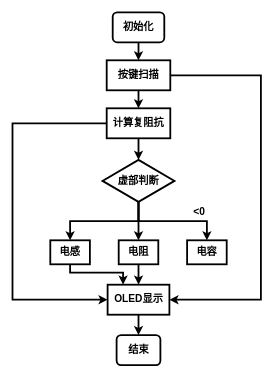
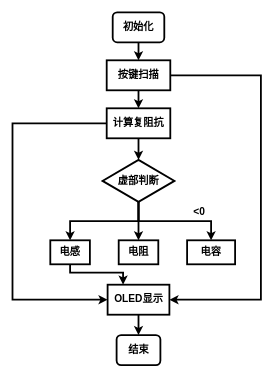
  <mxCell id="0" />
  <mxCell id="1" parent="0" />
  <mxCell id="2" value="&lt;b&gt;&lt;font style=&quot;font-size: 17px&quot;&gt;初始化&lt;/font&gt;&lt;/b&gt;" style="rounded=1;whiteSpace=wrap;html=1;strokeWidth=3;" parent="1" vertex="1"><mxGeometry x="187" y="20" width="86" height="50" as="geometry" /></mxCell>
  <mxCell id="3" style="edgeStyle=orthogonalEdgeStyle;rounded=0;orthogonalLoop=1;jettySize=auto;html=1;exitX=0.5;exitY=1;exitDx=0;exitDy=0;entryX=0.5;entryY=0;entryDx=0;entryDy=0;strokeWidth=3;" parent="1" target="6" edge="1"><mxGeometry relative="1" as="geometry"><mxPoint x="230" y="70" as="sourcePoint" /></mxGeometry></mxCell>
  <mxCell id="4" style="edgeStyle=orthogonalEdgeStyle;rounded=0;orthogonalLoop=1;jettySize=auto;html=1;exitX=0.5;exitY=1;exitDx=0;exitDy=0;entryX=0.5;entryY=0;entryDx=0;entryDy=0;strokeWidth=3;" parent="1" source="6" target="13" edge="1"><mxGeometry relative="1" as="geometry" /></mxCell>
  <mxCell id="5" style="edgeStyle=orthogonalEdgeStyle;rounded=0;orthogonalLoop=1;jettySize=auto;html=1;entryX=1;entryY=0.5;entryDx=0;entryDy=0;strokeWidth=3;" parent="1" source="6" target="20" edge="1"><mxGeometry relative="1" as="geometry"><Array as="points"><mxPoint x="434" y="125" /><mxPoint x="434" y="499" /></Array></mxGeometry></mxCell>
  <mxCell id="6" value="&lt;b&gt;&lt;font style=&quot;font-size: 17px&quot;&gt;按键扫描&lt;/font&gt;&lt;/b&gt;" style="rounded=0;whiteSpace=wrap;html=1;strokeWidth=3;" parent="1" vertex="1"><mxGeometry x="177" y="100" width="106" height="50" as="geometry" /></mxCell>
  <mxCell id="7" style="edgeStyle=orthogonalEdgeStyle;rounded=0;orthogonalLoop=1;jettySize=auto;html=1;exitX=0.5;exitY=1;exitDx=0;exitDy=0;entryX=0.5;entryY=0;entryDx=0;entryDy=0;strokeWidth=3;" parent="1" source="10" target="17" edge="1"><mxGeometry relative="1" as="geometry" /></mxCell>
  <mxCell id="8" style="edgeStyle=orthogonalEdgeStyle;rounded=0;orthogonalLoop=1;jettySize=auto;html=1;exitX=0.5;exitY=1;exitDx=0;exitDy=0;strokeWidth=3;" edge="1" parent="1" source="10" target="15"><mxGeometry relative="1" as="geometry" /></mxCell>
  <mxCell id="9" style="edgeStyle=orthogonalEdgeStyle;rounded=0;orthogonalLoop=1;jettySize=auto;html=1;exitX=0.5;exitY=1;exitDx=0;exitDy=0;entryX=0.5;entryY=0;entryDx=0;entryDy=0;strokeWidth=3;" edge="1" parent="1" source="10" target="18"><mxGeometry relative="1" as="geometry" /></mxCell>
  <mxCell id="10" value="&lt;b&gt;&lt;font style=&quot;font-size: 17px&quot;&gt;虚部判断&lt;/font&gt;&lt;/b&gt;" style="rhombus;whiteSpace=wrap;html=1;strokeWidth=3;" parent="1" vertex="1"><mxGeometry x="170" y="266" width="120" height="70" as="geometry" /></mxCell>
  <mxCell id="11" style="edgeStyle=orthogonalEdgeStyle;rounded=0;orthogonalLoop=1;jettySize=auto;html=1;exitX=0.5;exitY=1;exitDx=0;exitDy=0;entryX=0.5;entryY=0;entryDx=0;entryDy=0;strokeWidth=3;" parent="1" source="13" target="10" edge="1"><mxGeometry relative="1" as="geometry" /></mxCell>
  <mxCell id="12" style="edgeStyle=orthogonalEdgeStyle;rounded=0;orthogonalLoop=1;jettySize=auto;html=1;entryX=0;entryY=0.5;entryDx=0;entryDy=0;strokeWidth=3;" parent="1" source="13" target="20" edge="1"><mxGeometry relative="1" as="geometry"><Array as="points"><mxPoint x="20" y="205" /><mxPoint x="20" y="499" /></Array></mxGeometry></mxCell>
  <mxCell id="13" value="&lt;b&gt;&lt;font style=&quot;font-size: 17px&quot;&gt;计算复阻抗&lt;/font&gt;&lt;/b&gt;" style="rounded=0;whiteSpace=wrap;html=1;strokeWidth=3;" parent="1" vertex="1"><mxGeometry x="177" y="180" width="106" height="50" as="geometry" /></mxCell>
  <mxCell id="14" style="edgeStyle=orthogonalEdgeStyle;rounded=0;orthogonalLoop=1;jettySize=auto;html=1;entryX=0.25;entryY=0;entryDx=0;entryDy=0;strokeWidth=3;" edge="1" parent="1" source="15" target="20"><mxGeometry relative="1" as="geometry"><Array as="points"><mxPoint x="116" y="454" /><mxPoint x="204" y="454" /></Array></mxGeometry></mxCell>
  <mxCell id="15" value="&lt;b&gt;&lt;font style=&quot;font-size: 17px&quot;&gt;电感&lt;/font&gt;&lt;/b&gt;" style="rounded=0;whiteSpace=wrap;html=1;strokeWidth=3;" parent="1" vertex="1"><mxGeometry x="83" y="400" width="66" height="40" as="geometry" /></mxCell>
- <mxCell id="16" style="edgeStyle=orthogonalEdgeStyle;rounded=0;orthogonalLoop=1;jettySize=auto;html=1;exitX=0.5;exitY=1;exitDx=0;exitDy=0;entryX=0.5;entryY=0;entryDx=0;entryDy=0;strokeWidth=3;" edge="1" parent="1" source="17" target="20"><mxGeometry relative="1" as="geometry" /></mxCell>
  <mxCell id="17" value="&lt;b&gt;&lt;font style=&quot;font-size: 17px&quot;&gt;电阻&lt;/font&gt;&lt;/b&gt;" style="rounded=0;whiteSpace=wrap;html=1;strokeWidth=3;" parent="1" vertex="1"><mxGeometry x="197" y="400" width="66" height="40" as="geometry" /></mxCell>
- <mxCell id="18" value="&lt;b&gt;&lt;font style=&quot;font-size: 17px&quot;&gt;电容&lt;/font&gt;&lt;/b&gt;" style="rounded=0;whiteSpace=wrap;html=1;strokeWidth=3;" parent="1" vertex="1"><mxGeometry x="311" y="400" width="66" height="40" as="geometry" /></mxCell>
+ <mxCell id="18" value="&lt;b&gt;&lt;font style=&quot;font-size: 17px&quot;&gt;电容&lt;/font&gt;&lt;/b&gt;" style="rounded=0;whiteSpace=wrap;html=1;strokeWidth=3;" parent="1" vertex="1"><mxGeometry x="311" y="400" width="80" height="40" as="geometry" /></mxCell>
  <mxCell id="19" style="edgeStyle=orthogonalEdgeStyle;rounded=0;orthogonalLoop=1;jettySize=auto;html=1;exitX=0.5;exitY=1;exitDx=0;exitDy=0;entryX=0.5;entryY=0;entryDx=0;entryDy=0;strokeWidth=3;" parent="1" source="20" target="21" edge="1"><mxGeometry relative="1" as="geometry" /></mxCell>
  <mxCell id="20" value="&lt;b&gt;&lt;font style=&quot;font-size: 17px&quot;&gt;OLED显示&lt;/font&gt;&lt;/b&gt;" style="rounded=0;whiteSpace=wrap;html=1;strokeWidth=3;" parent="1" vertex="1"><mxGeometry x="178.5" y="474" width="103" height="50" as="geometry" /></mxCell>
  <mxCell id="21" value="&lt;b&gt;&lt;font style=&quot;font-size: 17px&quot;&gt;结束&lt;/font&gt;&lt;/b&gt;" style="rounded=1;whiteSpace=wrap;html=1;strokeWidth=3;" parent="1" vertex="1"><mxGeometry x="193.5" y="558" width="73" height="50" as="geometry" /></mxCell>
  <mxCell id="22" value="&lt;b&gt;&lt;font style=&quot;font-size: 17px&quot;&gt;&amp;lt;0&lt;/font&gt;&lt;/b&gt;" style="text;html=1;align=center;verticalAlign=middle;resizable=0;points=[];autosize=1;strokeColor=none;" vertex="1" parent="1"><mxGeometry x="316" y="343" width="29" height="20" as="geometry" /></mxCell>
